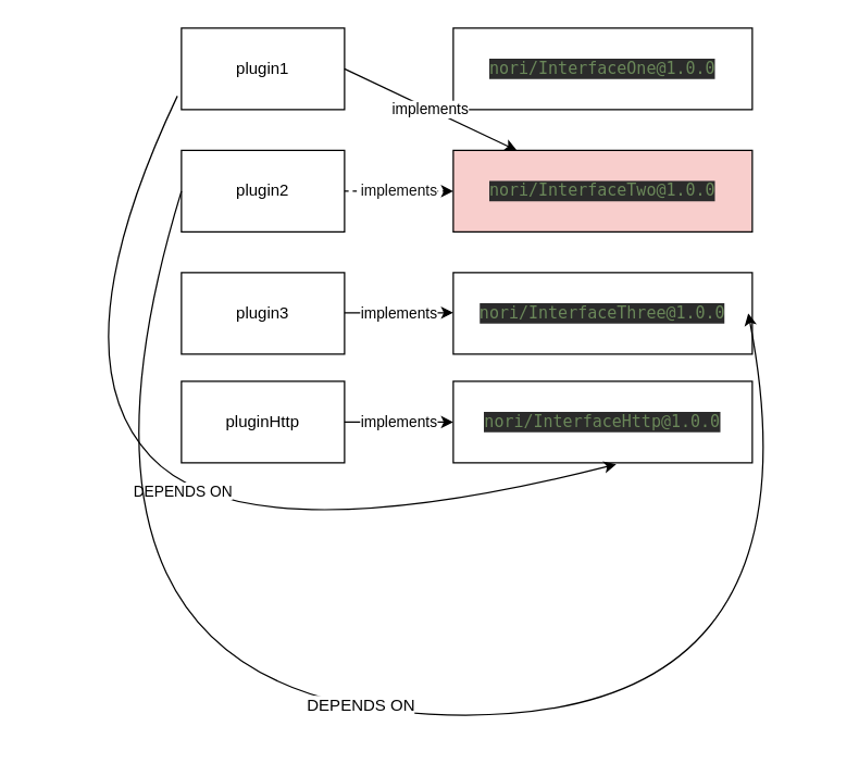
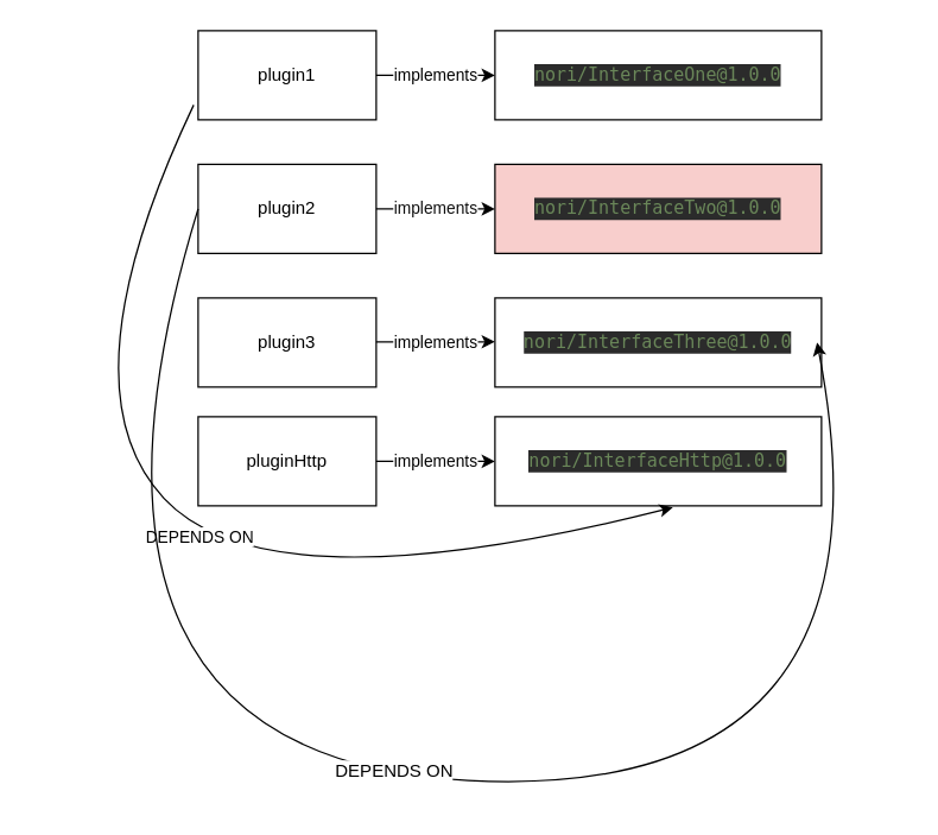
  <mxCell id="0" />
  <mxCell id="1" parent="0" />
  <mxCell id="2" value="plugin1" style="rounded=0;whiteSpace=wrap;html=1;" vertex="1" parent="1"><mxGeometry x="133" y="20" width="120" height="60" as="geometry" /></mxCell>
  <mxCell id="3" value="plugin2" style="rounded=0;whiteSpace=wrap;html=1;" vertex="1" parent="1"><mxGeometry x="133" y="110" width="120" height="60" as="geometry" /></mxCell>
  <mxCell id="4" value="plugin3" style="rounded=0;whiteSpace=wrap;html=1;" vertex="1" parent="1"><mxGeometry x="133" y="200" width="120" height="60" as="geometry" /></mxCell>
  <mxCell id="5" value="pluginHttp" style="rounded=0;whiteSpace=wrap;html=1;" vertex="1" parent="1"><mxGeometry x="133" y="280" width="120" height="60" as="geometry" /></mxCell>
  <mxCell id="6" value="implements" style="endArrow=classic;html=1;exitX=1;exitY=0.5;exitDx=0;exitDy=0;entryX=0;entryY=0.5;entryDx=0;entryDy=0;" edge="1" parent="1" source="5"><mxGeometry width="50" height="50" relative="1" as="geometry"><mxPoint x="133" y="450" as="sourcePoint" /><mxPoint x="333" y="310" as="targetPoint" /></mxGeometry></mxCell>
  <mxCell id="7" value="&lt;pre style=&quot;background-color: rgb(43 , 43 , 43) ; font-family: &amp;#34;dejavu sans mono&amp;#34; ; font-size: 9pt&quot;&gt;&lt;pre style=&quot;color: rgb(169 , 183 , 198) ; font-family: &amp;#34;dejavu sans mono&amp;#34; ; font-size: 9pt&quot;&gt;&lt;pre style=&quot;font-family: &amp;#34;dejavu sans mono&amp;#34; ; font-size: 9pt&quot;&gt;&lt;span style=&quot;color: #6a8759&quot;&gt;nori/InterfaceOne@1.0.0&lt;/span&gt;&lt;/pre&gt;&lt;/pre&gt;&lt;/pre&gt;" style="rounded=0;html=1;fontColor=#FFFFFF;whiteSpace=wrap;" vertex="1" parent="1"><mxGeometry x="333" y="20" width="220" height="60" as="geometry" /></mxCell>
- <mxCell id="8" value="implements" style="endArrow=classic;html=1;exitX=1;exitY=0.5;exitDx=0;exitDy=0;" edge="1" parent="1" source="2" target="10"><mxGeometry width="50" height="50" relative="1" as="geometry"><mxPoint x="133" y="450" as="sourcePoint" /><mxPoint x="183" y="400" as="targetPoint" /></mxGeometry></mxCell>
+ <mxCell id="8" value="implements" style="endArrow=classic;html=1;exitX=1;exitY=0.5;exitDx=0;exitDy=0;entryX=0;entryY=0.5;entryDx=0;entryDy=0;" edge="1" parent="1" source="2" target="7"><mxGeometry width="50" height="50" relative="1" as="geometry"><mxPoint x="133" y="450" as="sourcePoint" /><mxPoint x="183" y="400" as="targetPoint" /></mxGeometry></mxCell>
  <mxCell id="9" value="Text" style="text;html=1;align=center;verticalAlign=middle;resizable=0;points=[];autosize=1;fontColor=#FFFFFF;" vertex="1" parent="1"><mxGeometry x="366" y="150" width="40" height="20" as="geometry" /></mxCell>
  <mxCell id="10" value="&lt;pre style=&quot;background-color: rgb(43 , 43 , 43) ; font-family: &amp;#34;dejavu sans mono&amp;#34; ; font-size: 9pt&quot;&gt;&lt;pre style=&quot;color: rgb(169 , 183 , 198) ; font-family: &amp;#34;dejavu sans mono&amp;#34; ; font-size: 9pt&quot;&gt;&lt;pre style=&quot;font-family: &amp;#34;dejavu sans mono&amp;#34; ; font-size: 9pt&quot;&gt;&lt;span style=&quot;color: #6a8759&quot;&gt;nori/InterfaceTwo@1.0.0&lt;/span&gt;&lt;/pre&gt;&lt;/pre&gt;&lt;/pre&gt;" style="rounded=0;html=1;fontColor=#FFFFFF;whiteSpace=wrap;fillColor=#f8cecc;" vertex="1" parent="1"><mxGeometry x="333" y="110" width="220" height="60" as="geometry" /></mxCell>
  <mxCell id="11" value="&lt;pre style=&quot;background-color: rgb(43 , 43 , 43) ; font-family: &amp;#34;dejavu sans mono&amp;#34; ; font-size: 9pt&quot;&gt;&lt;pre style=&quot;color: rgb(169 , 183 , 198) ; font-family: &amp;#34;dejavu sans mono&amp;#34; ; font-size: 9pt&quot;&gt;&lt;pre style=&quot;font-family: &amp;#34;dejavu sans mono&amp;#34; ; font-size: 9pt&quot;&gt;&lt;span style=&quot;color: #6a8759&quot;&gt;nori/InterfaceThree@1.0.0&lt;/span&gt;&lt;/pre&gt;&lt;/pre&gt;&lt;/pre&gt;" style="rounded=0;html=1;fontColor=#FFFFFF;whiteSpace=wrap;" vertex="1" parent="1"><mxGeometry x="333" y="200" width="220" height="60" as="geometry" /></mxCell>
  <mxCell id="12" value="&lt;pre style=&quot;background-color: rgb(43 , 43 , 43) ; font-family: &amp;#34;dejavu sans mono&amp;#34; ; font-size: 9pt&quot;&gt;&lt;pre style=&quot;color: rgb(169 , 183 , 198) ; font-family: &amp;#34;dejavu sans mono&amp;#34; ; font-size: 9pt&quot;&gt;&lt;pre style=&quot;font-family: &amp;#34;dejavu sans mono&amp;#34; ; font-size: 9pt&quot;&gt;&lt;span style=&quot;color: #6a8759&quot;&gt;nori/InterfaceHttp@1.0.0&lt;/span&gt;&lt;/pre&gt;&lt;/pre&gt;&lt;/pre&gt;" style="rounded=0;html=1;fontColor=#FFFFFF;whiteSpace=wrap;" vertex="1" parent="1"><mxGeometry x="333" y="280" width="220" height="60" as="geometry" /></mxCell>
- <mxCell id="13" value="implements" style="endArrow=classic;html=1;fontColor=#0F0F0F;exitX=1;exitY=0.5;exitDx=0;exitDy=0;entryX=0;entryY=0.5;entryDx=0;entryDy=0;dashed=1;" edge="1" parent="1" source="3" target="10"><mxGeometry width="50" height="50" relative="1" as="geometry"><mxPoint x="133" y="410" as="sourcePoint" /><mxPoint x="183" y="360" as="targetPoint" /><Array as="points"><mxPoint x="333" y="140" /></Array></mxGeometry></mxCell>
+ <mxCell id="13" value="implements" style="endArrow=classic;html=1;fontColor=#0F0F0F;exitX=1;exitY=0.5;exitDx=0;exitDy=0;entryX=0;entryY=0.5;entryDx=0;entryDy=0;" edge="1" parent="1" source="3" target="10"><mxGeometry width="50" height="50" relative="1" as="geometry"><mxPoint x="133" y="410" as="sourcePoint" /><mxPoint x="183" y="360" as="targetPoint" /><Array as="points"><mxPoint x="333" y="140" /></Array></mxGeometry></mxCell>
  <mxCell id="14" value="implements" style="endArrow=classic;html=1;fontColor=#000000;exitX=1;exitY=0.5;exitDx=0;exitDy=0;entryX=0;entryY=0.5;entryDx=0;entryDy=0;" edge="1" parent="1"><mxGeometry width="50" height="50" relative="1" as="geometry"><mxPoint x="253" y="229.5" as="sourcePoint" /><mxPoint x="333" y="229.5" as="targetPoint" /><Array as="points"><mxPoint x="333" y="229.5" /></Array></mxGeometry></mxCell>
  <mxCell id="15" value="DEPENDS ON" style="curved=1;endArrow=classic;html=1;fontColor=#000000;entryX=0.545;entryY=1.017;entryDx=0;entryDy=0;entryPerimeter=0;" edge="1" parent="1" target="12"><mxGeometry width="50" height="50" relative="1" as="geometry"><mxPoint x="130" y="70" as="sourcePoint" /><mxPoint x="180" y="360" as="targetPoint" /><Array as="points"><mxPoint x="40" y="260" /><mxPoint x="180" y="410" /></Array></mxGeometry></mxCell>
  <mxCell id="16" value="" style="curved=1;endArrow=classic;html=1;fontColor=#000000;exitX=0;exitY=0.5;exitDx=0;exitDy=0;" edge="1" parent="1" source="3"><mxGeometry width="50" height="50" relative="1" as="geometry"><mxPoint x="120" y="150" as="sourcePoint" /><mxPoint x="550" y="230" as="targetPoint" /><Array as="points"><mxPoint x="20" y="510" /><mxPoint x="610" y="540" /></Array></mxGeometry></mxCell>
  <mxCell id="17" value="DEPENDS ON" style="text;html=1;align=center;verticalAlign=middle;resizable=0;points=[];labelBackgroundColor=#ffffff;fontColor=#000000;" vertex="1" connectable="0" parent="16"><mxGeometry x="-0.025" y="4" relative="1" as="geometry"><mxPoint as="offset" /></mxGeometry></mxCell>
